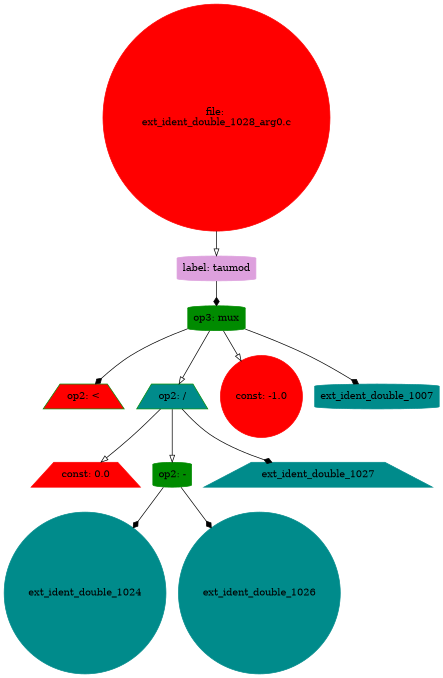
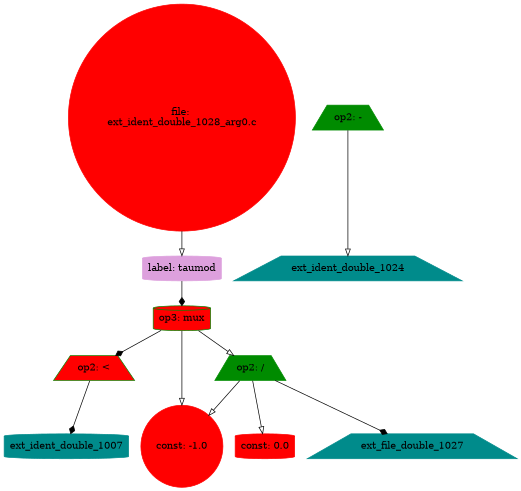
  digraph {
    node [color=green4 shape=circle style=filled]
    edge [arrowhead=onormal]
    n1 [color=red label="file: \next_ident_double_1028_arg0.c"]
    n2 [color=plum label="label: taumod" shape=cylinder]
-   n3 [label="op3: mux" shape=cylinder]
+   n3 [label="op3: mux" shape=cylinder fillcolor=red1]
    n4 [fillcolor=red1 label="op2: <" shape=trapezium]
-   n5 [label="op2: /" shape=trapezium fillcolor=cyan4]
+   n5 [label="op2: /" shape=trapezium]
    n6 [color=red1 label="const: -1.0"]
    n7 [color=cyan4 label=ext_ident_double_1007 shape=cylinder]
-   n8 [color=red1 label="const: 0.0" shape=trapezium]
-   n9 [label="op2: -" shape=cylinder]
-   n10 [color=cyan4 label=ext_ident_double_1027 shape=trapezium]
-   n11 [color=cyan4 label=ext_ident_double_1024]
-   n12 [color=cyan4 label=ext_ident_double_1026]
+   n8 [color=red1 label="const: 0.0" shape=cylinder]
+   n9 [label="op2: -" shape=trapezium]
+   n10 [color=cyan4 label=ext_file_double_1027 shape=trapezium]
+   n11 [color=cyan4 label=ext_ident_double_1024 shape=trapezium]
    n1 -> n2
    n2 -> n3 [arrowhead=diamond]
    n3 -> n4 [arrowhead=diamond]
    n3 -> n5
    n3 -> n6
-   n3 -> n7 [arrowhead=diamond]
+   n4 -> n7 [arrowhead=diamond]
    n5 -> n8
-   n5 -> n9
+   n5 -> n6
    n5 -> n10 [arrowhead=diamond]
-   n9 -> n11 [arrowhead=diamond]
-   n9 -> n12 [arrowhead=diamond]
+   n9 -> n11
  }
